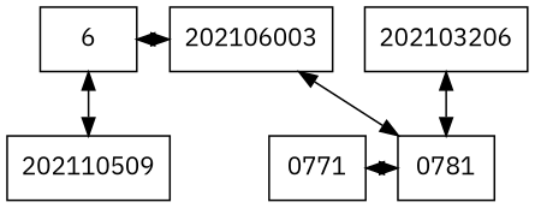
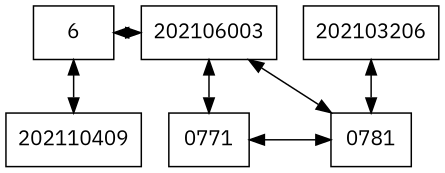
  digraph {
    fontname="IBM Plex Sans"
    rankdir=UD
    node [fontname="IBM Plex Sans" group=0 shape=box]
    edge [dir=both fontname="IBM Plex Sans"]
    n1 [label=6 rankdir=LR]
    n2 [group=1 label=202106003 rankdir=LR]
    n3 [group=2 label=202103206 rankdir=LR]
-   n4 [label=202110509]
+   n4 [label=202110409]
    n5 [group=1 label=0771]
    n6 [group=2 label=0781]
    subgraph sub_1 {
      rank=min
      n1
      n2
      n3
    }
    subgraph sub_2 {
      rank=same
      n4
      n5
      n6
    }
    n1 -> n2
    n1 -> n4
+   n2 -> n5
    n2 -> n6
    n3 -> n6
    n5 -> n6
  }
